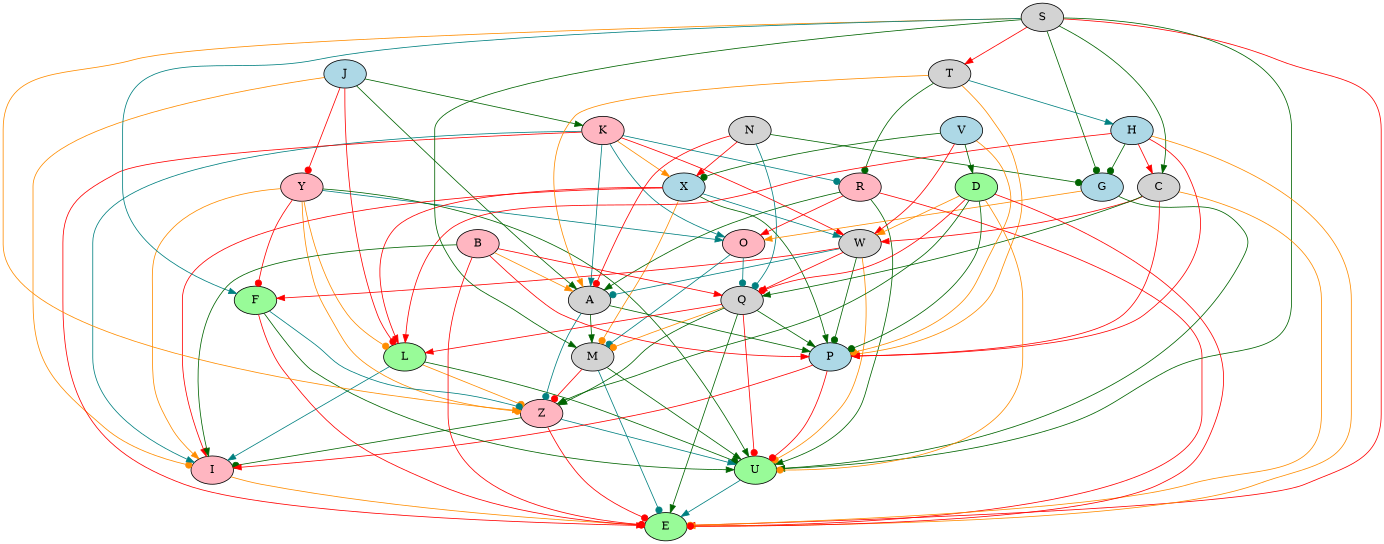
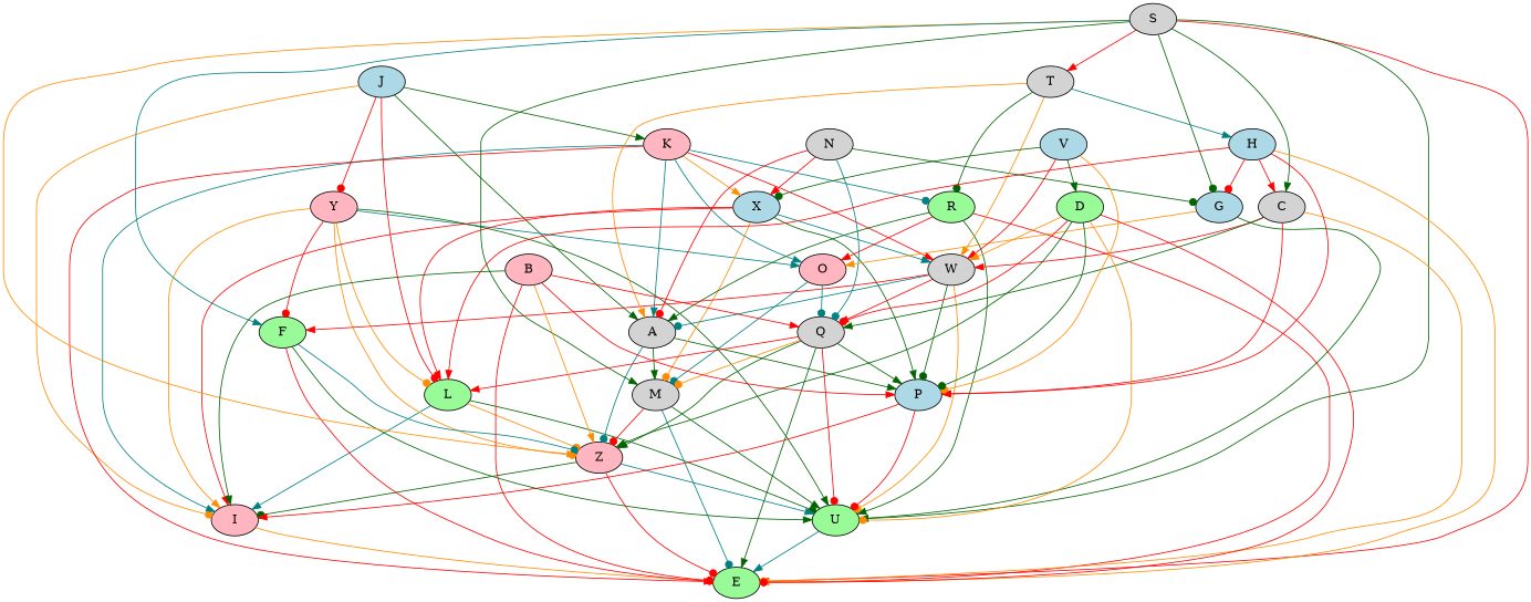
  digraph {
    node [fillcolor=lightgrey style=filled]
    edge [arrowhead=normal color=red]
    J [fillcolor=lightblue]
    K [fillcolor=lightpink]
    L [fillcolor=palegreen]
    A
    Y [fillcolor=lightpink]
    I [fillcolor=lightpink]
    X [fillcolor=lightblue]
-   R [fillcolor=lightpink]
+   R [fillcolor=palegreen]
    W
    E [fillcolor=palegreen]
    O [fillcolor=lightpink]
    U [fillcolor=palegreen]
    Z [fillcolor=lightpink]
    P [fillcolor=lightblue]
    M
    F [fillcolor=palegreen]
    Q
    N
    G [fillcolor=lightblue]
    S
    T
    C
    H [fillcolor=lightblue]
    V [fillcolor=lightblue]
    D [fillcolor=palegreen]
    B [fillcolor=lightpink]
    J -> K [color=darkgreen]
    J -> L [arrowhead=dot]
    J -> A [color=darkgreen]
    J -> Y [arrowhead=dot]
    J -> I [arrowhead=dot color=darkorange]
    K -> A [color=teal]
    K -> I [color=teal]
    K -> X [color=darkorange]
    K -> R [arrowhead=dot color=teal]
    K -> W
    K -> E
    K -> O [color=teal]
    L -> I [color=teal]
    L -> U [arrowhead=dot color=darkgreen]
    L -> Z [arrowhead=dot color=darkorange]
    A -> Z [arrowhead=dot color=teal]
    A -> P [color=darkgreen]
    A -> M [color=darkgreen]
    Y -> L [arrowhead=dot color=darkorange]
    Y -> I [color=darkorange]
    Y -> O [color=teal]
    Y -> U [color=darkgreen]
    Y -> Z [arrowhead=dot color=darkorange]
    Y -> F [arrowhead=dot]
    I -> E [arrowhead=dot color=darkorange]
    X -> L
    X -> I
    X -> W [color=teal]
    X -> P [color=darkgreen]
    X -> M [arrowhead=dot color=darkorange]
    R -> A [color=darkgreen]
    R -> E [arrowhead=dot]
    R -> O
    R -> U [color=darkgreen]
    W -> A [arrowhead=dot color=teal]
    W -> U [arrowhead=dot color=darkorange]
    W -> P [arrowhead=dot color=darkgreen]
    W -> F
    W -> Q
    O -> M [arrowhead=dot color=teal]
    O -> Q [arrowhead=dot color=teal]
    U -> E [color=teal]
    Z -> I [arrowhead=dot color=darkgreen]
    Z -> E [arrowhead=dot]
    Z -> U [color=teal]
    P -> I
    P -> U [arrowhead=dot]
    M -> E [arrowhead=dot color=teal]
    M -> U [color=darkgreen]
    M -> Z [arrowhead=dot]
    F -> E [arrowhead=dot]
    F -> U [color=darkgreen]
    F -> Z [arrowhead=dot color=teal]
    Q -> L
    Q -> E [color=darkgreen]
    Q -> U [arrowhead=dot]
    Q -> Z [color=darkgreen]
    Q -> P [color=darkgreen]
    Q -> M [arrowhead=dot color=darkorange]
    N -> A [arrowhead=dot]
    N -> X
    N -> Q [arrowhead=dot color=teal]
    N -> G [arrowhead=dot color=darkgreen]
    G -> O [color=darkorange]
    G -> U [color=darkgreen]
    S -> E
    S -> U [color=darkgreen]
    S -> Z [color=darkorange]
    S -> M [color=darkgreen]
    S -> F [color=teal]
    S -> G [arrowhead=dot color=darkgreen]
    S -> T
    S -> C [color=darkgreen]
    T -> A [color=darkorange]
    T -> R [arrowhead=dot color=darkgreen]
-   T -> P [color=darkorange]
+   T -> W [color=darkorange]
    T -> H [color=teal]
    C -> W
    C -> E [arrowhead=dot color=darkorange]
    C -> P
    C -> Q [color=darkgreen]
    H -> L
    H -> E [color=darkorange]
    H -> P
-   H -> G [arrowhead=dot color=darkgreen]
+   H -> G [arrowhead=dot]
    H -> C
    V -> X [arrowhead=dot color=darkgreen]
    V -> W
    V -> P [arrowhead=dot color=darkorange]
    V -> D [color=darkgreen]
    D -> W [color=darkorange]
    D -> E [arrowhead=dot]
    D -> U [arrowhead=dot color=darkorange]
    D -> Z [color=darkgreen]
    D -> P [arrowhead=dot color=darkgreen]
    D -> Q [arrowhead=dot]
    B -> I [color=darkgreen]
    B -> E [arrowhead=dot]
-   B -> A [color=darkorange]
+   B -> Z [color=darkorange]
    B -> P
    B -> Q
  }
